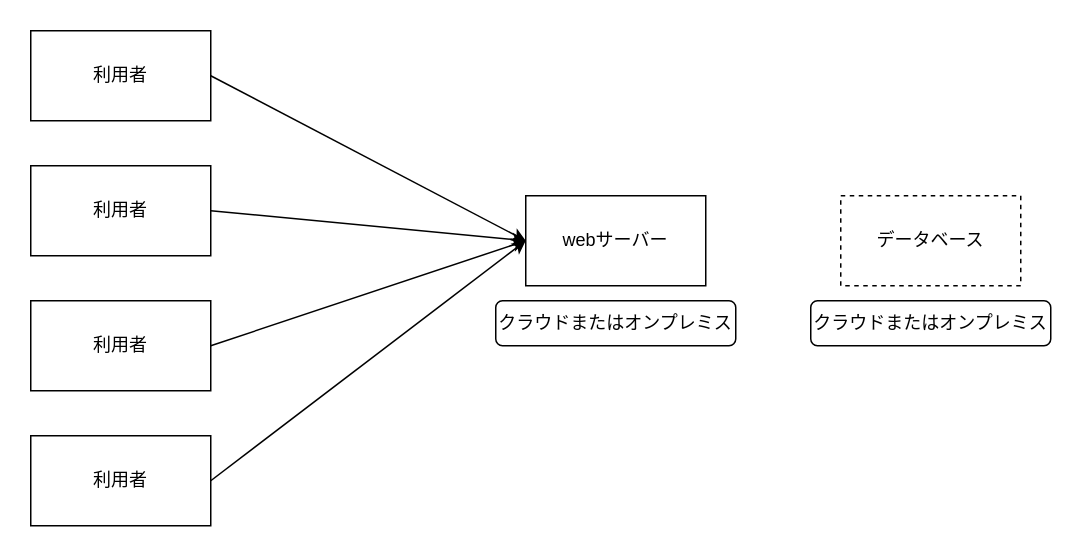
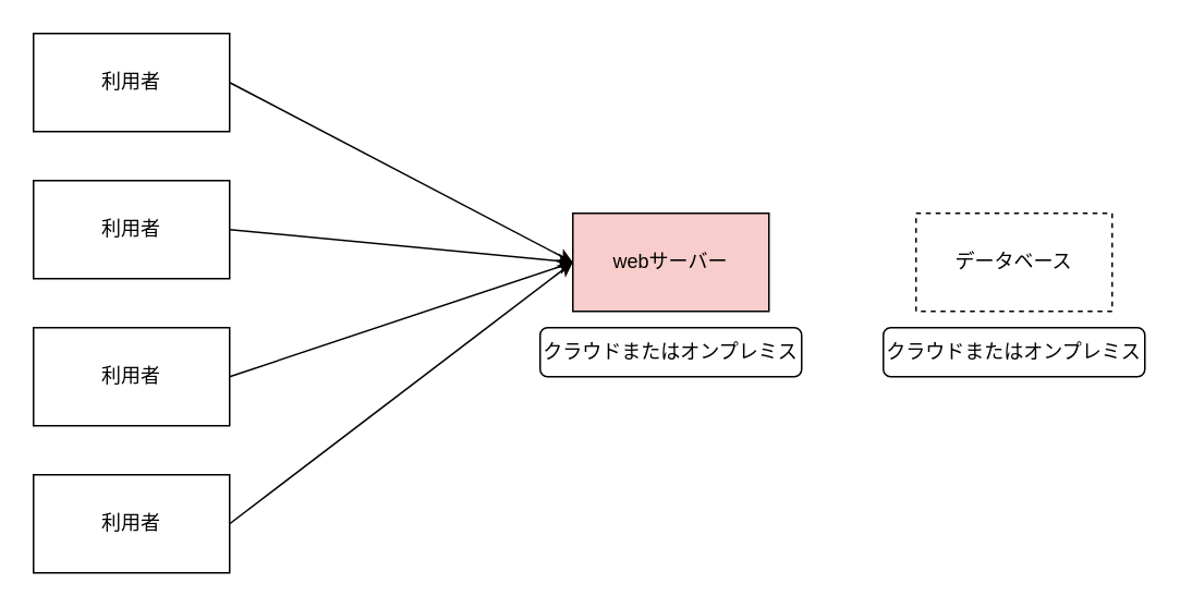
  <mxCell id="0" />
  <mxCell id="1" parent="0" />
- <mxCell id="2" value="webサーバー" style="rounded=0;whiteSpace=wrap;html=1;" vertex="1" parent="1"><mxGeometry x="350" y="130" width="120" height="60" as="geometry" /></mxCell>
+ <mxCell id="2" value="webサーバー" style="rounded=0;whiteSpace=wrap;html=1;fillColor=#f8cecc;" vertex="1" parent="1"><mxGeometry x="350" y="130" width="120" height="60" as="geometry" /></mxCell>
  <mxCell id="3" value="データベース" style="rounded=0;whiteSpace=wrap;html=1;dashed=1;" vertex="1" parent="1"><mxGeometry x="560" y="130" width="120" height="60" as="geometry" /></mxCell>
  <mxCell id="4" value="利用者" style="rounded=0;whiteSpace=wrap;html=1;" vertex="1" parent="1"><mxGeometry x="20" y="20" width="120" height="60" as="geometry" /></mxCell>
  <mxCell id="5" value="利用者" style="rounded=0;whiteSpace=wrap;html=1;" vertex="1" parent="1"><mxGeometry x="20" y="110" width="120" height="60" as="geometry" /></mxCell>
  <mxCell id="6" value="利用者" style="rounded=0;whiteSpace=wrap;html=1;" vertex="1" parent="1"><mxGeometry x="20" y="200" width="120" height="60" as="geometry" /></mxCell>
  <mxCell id="7" value="利用者" style="rounded=0;whiteSpace=wrap;html=1;" vertex="1" parent="1"><mxGeometry x="20" y="290" width="120" height="60" as="geometry" /></mxCell>
  <mxCell id="8" value="" style="endArrow=classic;html=1;rounded=0;strokeColor=default;exitX=1;exitY=0.5;exitDx=0;exitDy=0;entryX=0;entryY=0.5;entryDx=0;entryDy=0;" edge="1" parent="1" source="4" target="2"><mxGeometry width="50" height="50" relative="1" as="geometry"><mxPoint x="370" y="350" as="sourcePoint" /><mxPoint x="420" y="300" as="targetPoint" /></mxGeometry></mxCell>
  <mxCell id="9" value="" style="endArrow=classic;html=1;rounded=0;strokeColor=default;exitX=1;exitY=0.5;exitDx=0;exitDy=0;entryX=0;entryY=0.5;entryDx=0;entryDy=0;" edge="1" parent="1" source="5" target="2"><mxGeometry width="50" height="50" relative="1" as="geometry"><mxPoint x="150" y="60" as="sourcePoint" /><mxPoint x="310" y="180" as="targetPoint" /></mxGeometry></mxCell>
  <mxCell id="10" value="" style="endArrow=classic;html=1;rounded=0;strokeColor=default;exitX=1;exitY=0.5;exitDx=0;exitDy=0;" edge="1" parent="1" source="6"><mxGeometry width="50" height="50" relative="1" as="geometry"><mxPoint x="150" y="150" as="sourcePoint" /><mxPoint x="350" y="160" as="targetPoint" /></mxGeometry></mxCell>
  <mxCell id="11" value="" style="endArrow=classic;html=1;rounded=0;strokeColor=default;exitX=1;exitY=0.5;exitDx=0;exitDy=0;entryX=0;entryY=0.5;entryDx=0;entryDy=0;" edge="1" parent="1" source="7" target="2"><mxGeometry width="50" height="50" relative="1" as="geometry"><mxPoint x="150" y="240" as="sourcePoint" /><mxPoint x="300" y="160" as="targetPoint" /></mxGeometry></mxCell>
  <mxCell id="12" value="クラウドまたはオンプレミス" style="rounded=1;whiteSpace=wrap;html=1;" vertex="1" parent="1"><mxGeometry x="330" y="200" width="160" height="30" as="geometry" /></mxCell>
  <mxCell id="13" value="クラウドまたはオンプレミス" style="rounded=1;whiteSpace=wrap;html=1;" vertex="1" parent="1"><mxGeometry x="540" y="200" width="160" height="30" as="geometry" /></mxCell>
